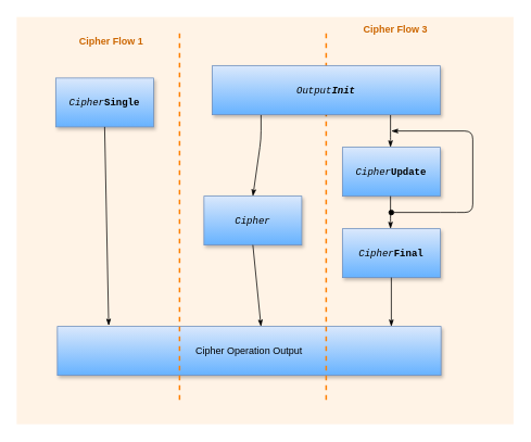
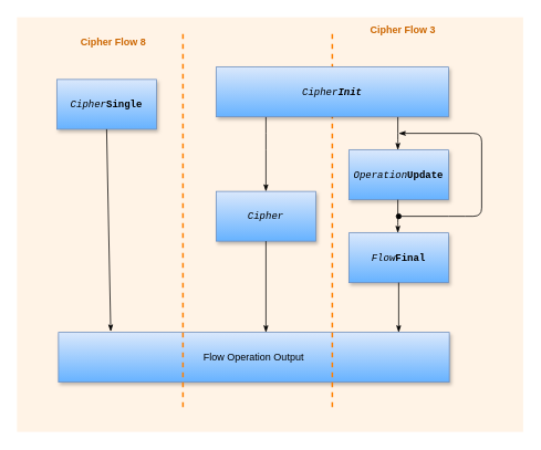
  <mxCell id="0" />
  <mxCell id="1" parent="0" />
  <mxCell id="2" value="" style="rounded=0;whiteSpace=wrap;html=1;shadow=0;glass=0;gradientColor=none;fillColor=#FFF3E6;strokeColor=none;" vertex="1" parent="1"><mxGeometry x="20" y="20" width="610" height="500" as="geometry" /></mxCell>
  <mxCell id="3" value="&lt;font face=&quot;Courier New&quot;&gt;&lt;i&gt;Cipher&lt;/i&gt;&lt;b&gt;Single&lt;/b&gt;&lt;/font&gt;" style="rounded=0;whiteSpace=wrap;html=1;fillColor=#dae8fc;strokeColor=#6c8ebf;gradientColor=#66B2FF;shadow=1;glass=0;" vertex="1" parent="1"><mxGeometry x="68" y="95" width="120" height="60" as="geometry" /></mxCell>
- <mxCell id="4" value="&lt;font face=&quot;Courier New&quot;&gt;&lt;i&gt;Cipher&lt;/i&gt;&lt;/font&gt;" style="rounded=0;whiteSpace=wrap;html=1;fillColor=#dae8fc;strokeColor=#6c8ebf;gradientColor=#66B2FF;shadow=1;" vertex="1" parent="1"><mxGeometry x="250" y="240" width="120" height="60" as="geometry" /></mxCell>
- <mxCell id="5" value="&lt;font face=&quot;Courier New&quot;&gt;&lt;span style=&quot;font-style: italic&quot;&gt;Cipher&lt;/span&gt;&lt;b&gt;Update&lt;/b&gt;&lt;/font&gt;" style="rounded=0;whiteSpace=wrap;html=1;fillColor=#dae8fc;strokeColor=#6c8ebf;gradientColor=#66B2FF;shadow=1;" vertex="1" parent="1"><mxGeometry x="420" y="180" width="120" height="60" as="geometry" /></mxCell>
- <mxCell id="6" value="&lt;font face=&quot;Courier New&quot;&gt;&lt;i&gt;Cipher&lt;/i&gt;&lt;b&gt;Final&lt;/b&gt;&lt;/font&gt;" style="rounded=0;whiteSpace=wrap;html=1;fillColor=#dae8fc;strokeColor=#6c8ebf;gradientColor=#66B2FF;shadow=1;" vertex="1" parent="1"><mxGeometry x="420" y="280" width="120" height="60" as="geometry" /></mxCell>
- <mxCell id="7" value="&lt;p&gt;Cipher Operation Output&lt;/p&gt;" style="rounded=0;whiteSpace=wrap;html=1;fillColor=#dae8fc;strokeColor=#6c8ebf;gradientColor=#66B2FF;shadow=1;" vertex="1" parent="1"><mxGeometry x="70" y="400" width="471" height="60" as="geometry" /></mxCell>
+ <mxCell id="4" value="&lt;font face=&quot;Courier New&quot;&gt;&lt;i&gt;Cipher&lt;/i&gt;&lt;/font&gt;" style="rounded=0;whiteSpace=wrap;html=1;fillColor=#dae8fc;strokeColor=#6c8ebf;gradientColor=#66B2FF;shadow=1;" vertex="1" parent="1"><mxGeometry x="260" y="230" width="120" height="60" as="geometry" /></mxCell>
+ <mxCell id="5" value="&lt;font face=&quot;Courier New&quot;&gt;&lt;span style=&quot;font-style: italic&quot;&gt;Operation&lt;/span&gt;&lt;b&gt;Update&lt;/b&gt;&lt;/font&gt;" style="rounded=0;whiteSpace=wrap;html=1;fillColor=#dae8fc;strokeColor=#6c8ebf;gradientColor=#66B2FF;shadow=1;" vertex="1" parent="1"><mxGeometry x="420" y="180" width="120" height="60" as="geometry" /></mxCell>
+ <mxCell id="6" value="&lt;font face=&quot;Courier New&quot;&gt;&lt;i&gt;Flow&lt;/i&gt;&lt;b&gt;Final&lt;/b&gt;&lt;/font&gt;" style="rounded=0;whiteSpace=wrap;html=1;fillColor=#dae8fc;strokeColor=#6c8ebf;gradientColor=#66B2FF;shadow=1;" vertex="1" parent="1"><mxGeometry x="420" y="280" width="120" height="60" as="geometry" /></mxCell>
+ <mxCell id="7" value="&lt;p&gt;Flow Operation Output&lt;/p&gt;" style="rounded=0;whiteSpace=wrap;html=1;fillColor=#dae8fc;strokeColor=#6c8ebf;gradientColor=#66B2FF;shadow=1;" vertex="1" parent="1"><mxGeometry x="70" y="400" width="471" height="60" as="geometry" /></mxCell>
  <mxCell id="8" value="" style="endArrow=classicThin;html=1;exitX=0.5;exitY=1;exitDx=0;exitDy=0;endFill=1;" edge="1" parent="1" source="3"><mxGeometry width="50" height="50" relative="1" as="geometry"><mxPoint x="60" y="570" as="sourcePoint" /><mxPoint x="133" y="399" as="targetPoint" /></mxGeometry></mxCell>
  <mxCell id="9" value="" style="endArrow=classicThin;html=1;endFill=1;exitX=0.5;exitY=1;exitDx=0;exitDy=0;" edge="1" parent="1" source="4"><mxGeometry width="50" height="50" relative="1" as="geometry"><mxPoint x="320" y="300" as="sourcePoint" /><mxPoint x="320" y="400" as="targetPoint" /></mxGeometry></mxCell>
  <mxCell id="10" value="" style="endArrow=classicThin;html=1;exitX=0.5;exitY=1;exitDx=0;exitDy=0;endFill=1;" edge="1" parent="1" source="6"><mxGeometry width="50" height="50" relative="1" as="geometry"><mxPoint x="480" y="349.833" as="sourcePoint" /><mxPoint x="480" y="400" as="targetPoint" /></mxGeometry></mxCell>
  <mxCell id="11" value="" style="endArrow=classicThin;html=1;exitX=0.5;exitY=1;exitDx=0;exitDy=0;endFill=1;entryX=0.5;entryY=0;entryDx=0;entryDy=0;" edge="1" parent="1" target="4"><mxGeometry width="50" height="50" relative="1" as="geometry"><mxPoint x="320" y="140" as="sourcePoint" /><mxPoint x="320" y="180" as="targetPoint" /><Array as="points"><mxPoint x="320" y="170" /></Array></mxGeometry></mxCell>
  <mxCell id="12" value="" style="endArrow=classicThin;html=1;exitX=0.5;exitY=1;exitDx=0;exitDy=0;endFill=1;" edge="1" parent="1"><mxGeometry width="50" height="50" relative="1" as="geometry"><mxPoint x="479" y="140" as="sourcePoint" /><mxPoint x="479" y="180" as="targetPoint" /><Array as="points"><mxPoint x="479" y="170" /></Array></mxGeometry></mxCell>
  <mxCell id="13" value="" style="endArrow=classicThin;html=1;exitX=0.5;exitY=1;exitDx=0;exitDy=0;endFill=1;" edge="1" parent="1"><mxGeometry width="50" height="50" relative="1" as="geometry"><mxPoint x="479" y="240" as="sourcePoint" /><mxPoint x="479" y="280" as="targetPoint" /><Array as="points"><mxPoint x="479" y="270" /></Array></mxGeometry></mxCell>
  <mxCell id="14" value="" style="endArrow=oval;html=1;endFill=1;startArrow=classicThin;startFill=1;" edge="1" parent="1"><mxGeometry width="50" height="50" relative="1" as="geometry"><mxPoint x="480" y="160" as="sourcePoint" /><mxPoint x="480" y="260" as="targetPoint" /><Array as="points"><mxPoint x="580" y="160" /><mxPoint x="580" y="260" /><mxPoint x="550" y="260" /></Array></mxGeometry></mxCell>
  <mxCell id="15" value="" style="endArrow=none;dashed=1;html=1;strokeWidth=2;strokeColor=#FF8000;" edge="1" parent="1"><mxGeometry width="50" height="50" relative="1" as="geometry"><mxPoint x="220" y="490" as="sourcePoint" /><mxPoint x="220" y="40" as="targetPoint" /></mxGeometry></mxCell>
  <mxCell id="16" value="" style="endArrow=none;dashed=1;html=1;strokeWidth=2;strokeColor=#FF8000;" edge="1" parent="1"><mxGeometry width="50" height="50" relative="1" as="geometry"><mxPoint x="400" y="490" as="sourcePoint" /><mxPoint x="400" y="40" as="targetPoint" /></mxGeometry></mxCell>
- <mxCell id="17" value="&lt;font face=&quot;Courier New&quot;&gt;&lt;i&gt;Output&lt;b&gt;Init&lt;/b&gt;&lt;/i&gt;&lt;/font&gt;" style="rounded=0;whiteSpace=wrap;html=1;fillColor=#dae8fc;strokeColor=#6c8ebf;gradientColor=#66B2FF;shadow=1;" vertex="1" parent="1"><mxGeometry x="260" y="80" width="280" height="60" as="geometry" /></mxCell>
- <mxCell id="18" value="&lt;b&gt;&lt;font color=&quot;#cc6600&quot;&gt;Cipher Flow 1&lt;/font&gt;&lt;/b&gt;" style="text;html=1;strokeColor=none;fillColor=none;align=center;verticalAlign=middle;whiteSpace=wrap;rounded=0;shadow=1;glass=0;" vertex="1" parent="1"><mxGeometry x="93" y="40" width="87" height="20" as="geometry" /></mxCell>
+ <mxCell id="17" value="&lt;font face=&quot;Courier New&quot;&gt;&lt;i&gt;Cipher&lt;b&gt;Init&lt;/b&gt;&lt;/i&gt;&lt;/font&gt;" style="rounded=0;whiteSpace=wrap;html=1;fillColor=#dae8fc;strokeColor=#6c8ebf;gradientColor=#66B2FF;shadow=1;" vertex="1" parent="1"><mxGeometry x="260" y="80" width="280" height="60" as="geometry" /></mxCell>
+ <mxCell id="18" value="&lt;b&gt;&lt;font color=&quot;#cc6600&quot;&gt;Cipher Flow 8&lt;/font&gt;&lt;/b&gt;" style="text;html=1;strokeColor=none;fillColor=none;align=center;verticalAlign=middle;whiteSpace=wrap;rounded=0;shadow=1;glass=0;" vertex="1" parent="1"><mxGeometry x="93" y="40" width="87" height="20" as="geometry" /></mxCell>
  <mxCell id="19" value="&lt;b&gt;&lt;font color=&quot;#cc6600&quot;&gt;Cipher Flow 3&lt;/font&gt;&lt;/b&gt;" style="text;html=1;strokeColor=none;fillColor=none;align=center;verticalAlign=middle;whiteSpace=wrap;rounded=0;shadow=1;glass=0;" vertex="1" parent="1"><mxGeometry x="441.5" y="25" width="87" height="20" as="geometry" /></mxCell>
